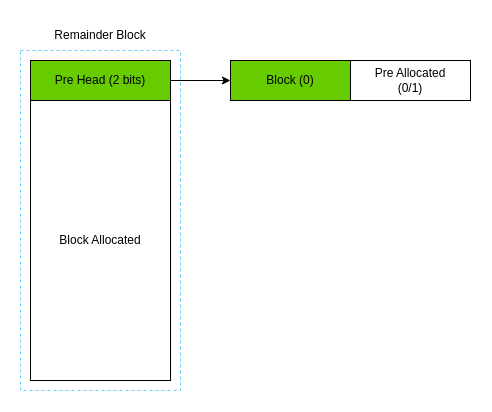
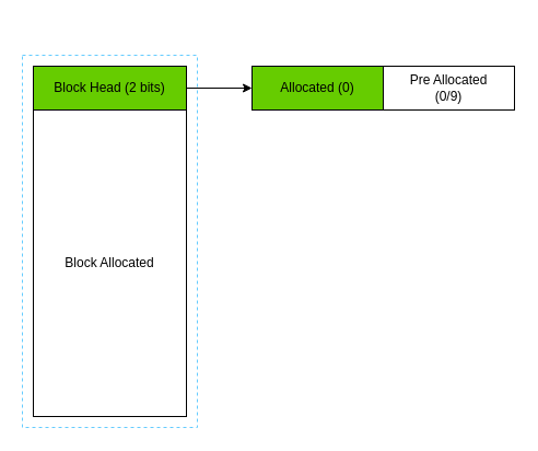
  <mxCell id="0" />
  <mxCell id="1" parent="0" />
- <mxCell id="2" value="Remainder Block" style="text;html=1;strokeColor=none;fillColor=none;align=center;verticalAlign=middle;whiteSpace=wrap;rounded=0;dashed=1;" parent="1" vertex="1"><mxGeometry x="30" width="140" height="30" as="geometry" y="20" /></mxCell>
  <mxCell id="3" style="edgeStyle=orthogonalEdgeStyle;rounded=0;orthogonalLoop=1;jettySize=auto;html=1;dashed=0;dashPattern=1 4;exitX=1;exitY=0.5;exitDx=0;exitDy=0;entryX=0;entryY=0.5;entryDx=0;entryDy=0;" parent="1" source="11" target="5" edge="1"><mxGeometry relative="1" as="geometry" /></mxCell>
  <mxCell id="4" value="" style="group" parent="1" vertex="1" connectable="0"><mxGeometry x="230" y="60" width="240" height="40" as="geometry" /></mxCell>
- <mxCell id="5" value="Block (0)" style="rounded=0;whiteSpace=wrap;html=1;fillColor=#66cc00;" parent="4" vertex="1"><mxGeometry width="120" height="40" as="geometry" /></mxCell>
- <mxCell id="6" value="Pre Allocated&lt;br&gt;(0/1)" style="rounded=0;whiteSpace=wrap;html=1;" parent="4" vertex="1"><mxGeometry x="120" width="120" height="40" as="geometry" /></mxCell>
+ <mxCell id="5" value="Allocated (0)" style="rounded=0;whiteSpace=wrap;html=1;fillColor=#66cc00;" parent="4" vertex="1"><mxGeometry width="120" height="40" as="geometry" /></mxCell>
+ <mxCell id="6" value="Pre Allocated&lt;br&gt;(0/9)" style="rounded=0;whiteSpace=wrap;html=1;" parent="4" vertex="1"><mxGeometry x="120" width="120" height="40" as="geometry" /></mxCell>
  <mxCell id="7" value="" style="group" parent="1" vertex="1" connectable="0"><mxGeometry y="50" width="160" height="340" as="geometry" x="20" /></mxCell>
  <mxCell id="8" value="" style="rounded=0;whiteSpace=wrap;html=1;dashed=1;strokeColor=#66CCFF;fillColor=none;" parent="7" vertex="1"><mxGeometry width="160" height="340" as="geometry" /></mxCell>
  <mxCell id="9" value="" style="group" parent="7" vertex="1" connectable="0"><mxGeometry x="10" y="10" width="140" height="320" as="geometry" /></mxCell>
  <mxCell id="10" value="Block Allocated" style="rounded=0;whiteSpace=wrap;html=1;" parent="9" vertex="1"><mxGeometry y="40" width="140" height="280" as="geometry" /></mxCell>
- <mxCell id="11" value="Pre Head (2 bits)" style="rounded=0;whiteSpace=wrap;html=1;fillColor=#66cc00;" parent="9" vertex="1"><mxGeometry width="140" height="40" as="geometry" /></mxCell>
+ <mxCell id="11" value="Block Head (2 bits)" style="rounded=0;whiteSpace=wrap;html=1;fillColor=#66cc00;" parent="9" vertex="1"><mxGeometry width="140" height="40" as="geometry" /></mxCell>
